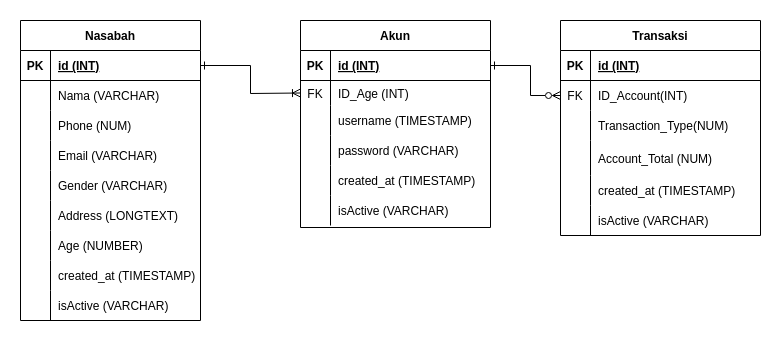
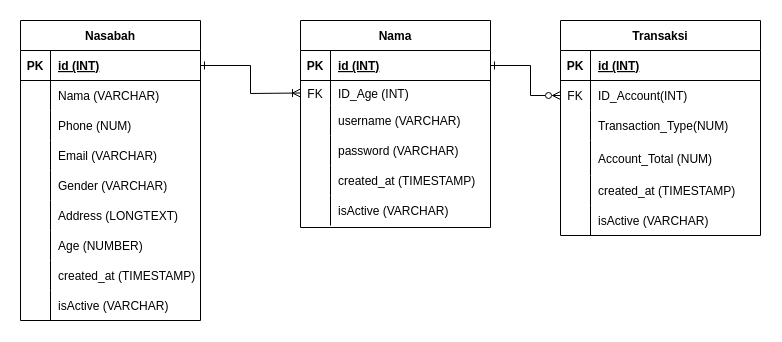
  <mxCell id="0" />
  <mxCell id="1" parent="0" />
  <mxCell id="2" value="Transaksi" style="shape=table;startSize=30;container=1;collapsible=1;childLayout=tableLayout;fixedRows=1;rowLines=0;fontStyle=1;align=center;resizeLast=1;" parent="1" vertex="1"><mxGeometry x="560" y="20" width="200" height="215" as="geometry" /></mxCell>
  <mxCell id="3" value="" style="shape=tableRow;horizontal=0;startSize=0;swimlaneHead=0;swimlaneBody=0;fillColor=none;collapsible=0;dropTarget=0;points=[[0,0.5],[1,0.5]];portConstraint=eastwest;top=0;left=0;right=0;bottom=1;" parent="2" vertex="1"><mxGeometry y="30" width="200" height="30" as="geometry" /></mxCell>
  <mxCell id="4" value="PK" style="shape=partialRectangle;connectable=0;fillColor=none;top=0;left=0;bottom=0;right=0;fontStyle=1;overflow=hidden;" parent="3" vertex="1"><mxGeometry width="30" height="30" as="geometry"><mxRectangle width="30" height="30" as="alternateBounds" /></mxGeometry></mxCell>
  <mxCell id="5" value="id (INT)" style="shape=partialRectangle;connectable=0;fillColor=none;top=0;left=0;bottom=0;right=0;align=left;spacingLeft=6;fontStyle=5;overflow=hidden;" parent="3" vertex="1"><mxGeometry x="30" width="170" height="30" as="geometry"><mxRectangle width="170" height="30" as="alternateBounds" /></mxGeometry></mxCell>
  <mxCell id="6" value="" style="shape=tableRow;horizontal=0;startSize=0;swimlaneHead=0;swimlaneBody=0;fillColor=none;collapsible=0;dropTarget=0;points=[[0,0.5],[1,0.5]];portConstraint=eastwest;top=0;left=0;right=0;bottom=0;" parent="2" vertex="1"><mxGeometry y="60" width="200" height="30" as="geometry" /></mxCell>
  <mxCell id="7" value="FK" style="shape=partialRectangle;connectable=0;fillColor=none;top=0;left=0;bottom=0;right=0;fontStyle=0;overflow=hidden;" parent="6" vertex="1"><mxGeometry width="30" height="30" as="geometry"><mxRectangle width="30" height="30" as="alternateBounds" /></mxGeometry></mxCell>
  <mxCell id="8" value="ID_Account(INT)" style="shape=partialRectangle;connectable=0;fillColor=none;top=0;left=0;bottom=0;right=0;align=left;spacingLeft=6;fontStyle=0;overflow=hidden;" parent="6" vertex="1"><mxGeometry x="30" width="170" height="30" as="geometry"><mxRectangle width="170" height="30" as="alternateBounds" /></mxGeometry></mxCell>
  <mxCell id="9" value="" style="shape=tableRow;horizontal=0;startSize=0;swimlaneHead=0;swimlaneBody=0;fillColor=none;collapsible=0;dropTarget=0;points=[[0,0.5],[1,0.5]];portConstraint=eastwest;top=0;left=0;right=0;bottom=0;" parent="2" vertex="1"><mxGeometry y="90" width="200" height="30" as="geometry" /></mxCell>
  <mxCell id="10" value="" style="shape=partialRectangle;connectable=0;fillColor=none;top=0;left=0;bottom=0;right=0;editable=1;overflow=hidden;" parent="9" vertex="1"><mxGeometry width="30" height="30" as="geometry"><mxRectangle width="30" height="30" as="alternateBounds" /></mxGeometry></mxCell>
  <mxCell id="11" value="Transaction_Type(NUM)" style="shape=partialRectangle;connectable=0;fillColor=none;top=0;left=0;bottom=0;right=0;align=left;spacingLeft=6;overflow=hidden;" parent="9" vertex="1"><mxGeometry x="30" width="170" height="30" as="geometry"><mxRectangle width="170" height="30" as="alternateBounds" /></mxGeometry></mxCell>
  <mxCell id="12" value="" style="shape=tableRow;horizontal=0;startSize=0;swimlaneHead=0;swimlaneBody=0;fillColor=none;collapsible=0;dropTarget=0;points=[[0,0.5],[1,0.5]];portConstraint=eastwest;top=0;left=0;right=0;bottom=0;" parent="2" vertex="1"><mxGeometry y="120" width="200" height="35" as="geometry" /></mxCell>
  <mxCell id="13" value="" style="shape=partialRectangle;connectable=0;fillColor=none;top=0;left=0;bottom=0;right=0;editable=1;overflow=hidden;" parent="12" vertex="1"><mxGeometry width="30" height="35" as="geometry"><mxRectangle width="30" height="35" as="alternateBounds" /></mxGeometry></mxCell>
  <mxCell id="14" value="Account_Total (NUM)" style="shape=partialRectangle;connectable=0;fillColor=none;top=0;left=0;bottom=0;right=0;align=left;spacingLeft=6;overflow=hidden;" parent="12" vertex="1"><mxGeometry x="30" width="170" height="35" as="geometry"><mxRectangle width="170" height="35" as="alternateBounds" /></mxGeometry></mxCell>
  <mxCell id="15" value="" style="shape=tableRow;horizontal=0;startSize=0;swimlaneHead=0;swimlaneBody=0;fillColor=none;collapsible=0;dropTarget=0;points=[[0,0.5],[1,0.5]];portConstraint=eastwest;top=0;left=0;right=0;bottom=0;" parent="2" vertex="1"><mxGeometry y="155" width="200" height="30" as="geometry" /></mxCell>
  <mxCell id="16" value="" style="shape=partialRectangle;connectable=0;fillColor=none;top=0;left=0;bottom=0;right=0;editable=1;overflow=hidden;" parent="15" vertex="1"><mxGeometry width="30" height="30" as="geometry"><mxRectangle width="30" height="30" as="alternateBounds" /></mxGeometry></mxCell>
  <mxCell id="17" value="created_at (TIMESTAMP)" style="shape=partialRectangle;connectable=0;fillColor=none;top=0;left=0;bottom=0;right=0;align=left;spacingLeft=6;overflow=hidden;" parent="15" vertex="1"><mxGeometry x="30" width="170" height="30" as="geometry"><mxRectangle width="170" height="30" as="alternateBounds" /></mxGeometry></mxCell>
  <mxCell id="18" value="" style="shape=tableRow;horizontal=0;startSize=0;swimlaneHead=0;swimlaneBody=0;fillColor=none;collapsible=0;dropTarget=0;points=[[0,0.5],[1,0.5]];portConstraint=eastwest;top=0;left=0;right=0;bottom=0;" parent="2" vertex="1"><mxGeometry y="185" width="200" height="30" as="geometry" /></mxCell>
  <mxCell id="19" value="" style="shape=partialRectangle;connectable=0;fillColor=none;top=0;left=0;bottom=0;right=0;editable=1;overflow=hidden;" parent="18" vertex="1"><mxGeometry width="30" height="30" as="geometry"><mxRectangle width="30" height="30" as="alternateBounds" /></mxGeometry></mxCell>
  <mxCell id="20" value="isActive (VARCHAR)" style="shape=partialRectangle;connectable=0;fillColor=none;top=0;left=0;bottom=0;right=0;align=left;spacingLeft=6;overflow=hidden;" parent="18" vertex="1"><mxGeometry x="30" width="170" height="30" as="geometry"><mxRectangle width="170" height="30" as="alternateBounds" /></mxGeometry></mxCell>
  <mxCell id="21" value="Nasabah" style="shape=table;startSize=30;container=1;collapsible=1;childLayout=tableLayout;fixedRows=1;rowLines=0;fontStyle=1;align=center;resizeLast=1;" parent="1" vertex="1"><mxGeometry x="20" y="20" width="180" height="300" as="geometry" /></mxCell>
  <mxCell id="22" value="" style="shape=tableRow;horizontal=0;startSize=0;swimlaneHead=0;swimlaneBody=0;fillColor=none;collapsible=0;dropTarget=0;points=[[0,0.5],[1,0.5]];portConstraint=eastwest;top=0;left=0;right=0;bottom=1;" parent="21" vertex="1"><mxGeometry y="30" width="180" height="30" as="geometry" /></mxCell>
  <mxCell id="23" value="PK" style="shape=partialRectangle;connectable=0;fillColor=none;top=0;left=0;bottom=0;right=0;fontStyle=1;overflow=hidden;" parent="22" vertex="1"><mxGeometry width="30" height="30" as="geometry"><mxRectangle width="30" height="30" as="alternateBounds" /></mxGeometry></mxCell>
  <mxCell id="24" value="id (INT)" style="shape=partialRectangle;connectable=0;fillColor=none;top=0;left=0;bottom=0;right=0;align=left;spacingLeft=6;fontStyle=5;overflow=hidden;" parent="22" vertex="1"><mxGeometry x="30" width="150" height="30" as="geometry"><mxRectangle width="150" height="30" as="alternateBounds" /></mxGeometry></mxCell>
  <mxCell id="25" value="" style="shape=tableRow;horizontal=0;startSize=0;swimlaneHead=0;swimlaneBody=0;fillColor=none;collapsible=0;dropTarget=0;points=[[0,0.5],[1,0.5]];portConstraint=eastwest;top=0;left=0;right=0;bottom=0;" parent="21" vertex="1"><mxGeometry y="60" width="180" height="30" as="geometry" /></mxCell>
  <mxCell id="26" value="" style="shape=partialRectangle;connectable=0;fillColor=none;top=0;left=0;bottom=0;right=0;editable=1;overflow=hidden;" parent="25" vertex="1"><mxGeometry width="30" height="30" as="geometry"><mxRectangle width="30" height="30" as="alternateBounds" /></mxGeometry></mxCell>
  <mxCell id="27" value="Nama (VARCHAR)" style="shape=partialRectangle;connectable=0;fillColor=none;top=0;left=0;bottom=0;right=0;align=left;spacingLeft=6;overflow=hidden;" parent="25" vertex="1"><mxGeometry x="30" width="150" height="30" as="geometry"><mxRectangle width="150" height="30" as="alternateBounds" /></mxGeometry></mxCell>
  <mxCell id="28" value="" style="shape=tableRow;horizontal=0;startSize=0;swimlaneHead=0;swimlaneBody=0;fillColor=none;collapsible=0;dropTarget=0;points=[[0,0.5],[1,0.5]];portConstraint=eastwest;top=0;left=0;right=0;bottom=0;" parent="21" vertex="1"><mxGeometry y="90" width="180" height="30" as="geometry" /></mxCell>
  <mxCell id="29" value="" style="shape=partialRectangle;connectable=0;fillColor=none;top=0;left=0;bottom=0;right=0;editable=1;overflow=hidden;" parent="28" vertex="1"><mxGeometry width="30" height="30" as="geometry"><mxRectangle width="30" height="30" as="alternateBounds" /></mxGeometry></mxCell>
  <mxCell id="30" value="Phone (NUM)" style="shape=partialRectangle;connectable=0;fillColor=none;top=0;left=0;bottom=0;right=0;align=left;spacingLeft=6;overflow=hidden;" parent="28" vertex="1"><mxGeometry x="30" width="150" height="30" as="geometry"><mxRectangle width="150" height="30" as="alternateBounds" /></mxGeometry></mxCell>
  <mxCell id="31" value="" style="shape=tableRow;horizontal=0;startSize=0;swimlaneHead=0;swimlaneBody=0;fillColor=none;collapsible=0;dropTarget=0;points=[[0,0.5],[1,0.5]];portConstraint=eastwest;top=0;left=0;right=0;bottom=0;" parent="21" vertex="1"><mxGeometry y="120" width="180" height="30" as="geometry" /></mxCell>
  <mxCell id="32" value="" style="shape=partialRectangle;connectable=0;fillColor=none;top=0;left=0;bottom=0;right=0;editable=1;overflow=hidden;" parent="31" vertex="1"><mxGeometry width="30" height="30" as="geometry"><mxRectangle width="30" height="30" as="alternateBounds" /></mxGeometry></mxCell>
  <mxCell id="33" value="Email (VARCHAR)" style="shape=partialRectangle;connectable=0;fillColor=none;top=0;left=0;bottom=0;right=0;align=left;spacingLeft=6;overflow=hidden;" parent="31" vertex="1"><mxGeometry x="30" width="150" height="30" as="geometry"><mxRectangle width="150" height="30" as="alternateBounds" /></mxGeometry></mxCell>
  <mxCell id="34" value="" style="shape=tableRow;horizontal=0;startSize=0;swimlaneHead=0;swimlaneBody=0;fillColor=none;collapsible=0;dropTarget=0;points=[[0,0.5],[1,0.5]];portConstraint=eastwest;top=0;left=0;right=0;bottom=0;" parent="21" vertex="1"><mxGeometry y="150" width="180" height="30" as="geometry" /></mxCell>
  <mxCell id="35" value="" style="shape=partialRectangle;connectable=0;fillColor=none;top=0;left=0;bottom=0;right=0;editable=1;overflow=hidden;" parent="34" vertex="1"><mxGeometry width="30" height="30" as="geometry"><mxRectangle width="30" height="30" as="alternateBounds" /></mxGeometry></mxCell>
  <mxCell id="36" value="Gender (VARCHAR)" style="shape=partialRectangle;connectable=0;fillColor=none;top=0;left=0;bottom=0;right=0;align=left;spacingLeft=6;overflow=hidden;" parent="34" vertex="1"><mxGeometry x="30" width="150" height="30" as="geometry"><mxRectangle width="150" height="30" as="alternateBounds" /></mxGeometry></mxCell>
  <mxCell id="37" value="" style="shape=tableRow;horizontal=0;startSize=0;swimlaneHead=0;swimlaneBody=0;fillColor=none;collapsible=0;dropTarget=0;points=[[0,0.5],[1,0.5]];portConstraint=eastwest;top=0;left=0;right=0;bottom=0;" parent="21" vertex="1"><mxGeometry y="180" width="180" height="30" as="geometry" /></mxCell>
  <mxCell id="38" value="" style="shape=partialRectangle;connectable=0;fillColor=none;top=0;left=0;bottom=0;right=0;editable=1;overflow=hidden;" parent="37" vertex="1"><mxGeometry width="30" height="30" as="geometry"><mxRectangle width="30" height="30" as="alternateBounds" /></mxGeometry></mxCell>
  <mxCell id="39" value="Address (LONGTEXT)" style="shape=partialRectangle;connectable=0;fillColor=none;top=0;left=0;bottom=0;right=0;align=left;spacingLeft=6;overflow=hidden;" parent="37" vertex="1"><mxGeometry x="30" width="150" height="30" as="geometry"><mxRectangle width="150" height="30" as="alternateBounds" /></mxGeometry></mxCell>
  <mxCell id="40" value="" style="shape=tableRow;horizontal=0;startSize=0;swimlaneHead=0;swimlaneBody=0;fillColor=none;collapsible=0;dropTarget=0;points=[[0,0.5],[1,0.5]];portConstraint=eastwest;top=0;left=0;right=0;bottom=0;" parent="21" vertex="1"><mxGeometry y="210" width="180" height="30" as="geometry" /></mxCell>
  <mxCell id="41" value="" style="shape=partialRectangle;connectable=0;fillColor=none;top=0;left=0;bottom=0;right=0;editable=1;overflow=hidden;" parent="40" vertex="1"><mxGeometry width="30" height="30" as="geometry"><mxRectangle width="30" height="30" as="alternateBounds" /></mxGeometry></mxCell>
  <mxCell id="42" value="Age (NUMBER)" style="shape=partialRectangle;connectable=0;fillColor=none;top=0;left=0;bottom=0;right=0;align=left;spacingLeft=6;overflow=hidden;" parent="40" vertex="1"><mxGeometry x="30" width="150" height="30" as="geometry"><mxRectangle width="150" height="30" as="alternateBounds" /></mxGeometry></mxCell>
  <mxCell id="43" value="" style="shape=tableRow;horizontal=0;startSize=0;swimlaneHead=0;swimlaneBody=0;fillColor=none;collapsible=0;dropTarget=0;points=[[0,0.5],[1,0.5]];portConstraint=eastwest;top=0;left=0;right=0;bottom=0;" parent="21" vertex="1"><mxGeometry y="240" width="180" height="30" as="geometry" /></mxCell>
  <mxCell id="44" value="" style="shape=partialRectangle;connectable=0;fillColor=none;top=0;left=0;bottom=0;right=0;editable=1;overflow=hidden;" parent="43" vertex="1"><mxGeometry width="30" height="30" as="geometry"><mxRectangle width="30" height="30" as="alternateBounds" /></mxGeometry></mxCell>
  <mxCell id="45" value="created_at (TIMESTAMP)" style="shape=partialRectangle;connectable=0;fillColor=none;top=0;left=0;bottom=0;right=0;align=left;spacingLeft=6;overflow=hidden;" parent="43" vertex="1"><mxGeometry x="30" width="150" height="30" as="geometry"><mxRectangle width="150" height="30" as="alternateBounds" /></mxGeometry></mxCell>
  <mxCell id="46" value="" style="shape=tableRow;horizontal=0;startSize=0;swimlaneHead=0;swimlaneBody=0;fillColor=none;collapsible=0;dropTarget=0;points=[[0,0.5],[1,0.5]];portConstraint=eastwest;top=0;left=0;right=0;bottom=0;" parent="21" vertex="1"><mxGeometry y="270" width="180" height="30" as="geometry" /></mxCell>
  <mxCell id="47" value="" style="shape=partialRectangle;connectable=0;fillColor=none;top=0;left=0;bottom=0;right=0;editable=1;overflow=hidden;" parent="46" vertex="1"><mxGeometry width="30" height="30" as="geometry"><mxRectangle width="30" height="30" as="alternateBounds" /></mxGeometry></mxCell>
  <mxCell id="48" value="isActive (VARCHAR)" style="shape=partialRectangle;connectable=0;fillColor=none;top=0;left=0;bottom=0;right=0;align=left;spacingLeft=6;overflow=hidden;" parent="46" vertex="1"><mxGeometry x="30" width="150" height="30" as="geometry"><mxRectangle width="150" height="30" as="alternateBounds" /></mxGeometry></mxCell>
- <mxCell id="49" value="Akun" style="shape=table;startSize=30;container=1;collapsible=1;childLayout=tableLayout;fixedRows=1;rowLines=0;fontStyle=1;align=center;resizeLast=1;" parent="1" vertex="1"><mxGeometry x="300" y="20" width="190" height="207" as="geometry" /></mxCell>
+ <mxCell id="49" value="Nama" style="shape=table;startSize=30;container=1;collapsible=1;childLayout=tableLayout;fixedRows=1;rowLines=0;fontStyle=1;align=center;resizeLast=1;" parent="1" vertex="1"><mxGeometry x="300" y="20" width="190" height="207" as="geometry" /></mxCell>
  <mxCell id="50" value="" style="shape=tableRow;horizontal=0;startSize=0;swimlaneHead=0;swimlaneBody=0;fillColor=none;collapsible=0;dropTarget=0;points=[[0,0.5],[1,0.5]];portConstraint=eastwest;top=0;left=0;right=0;bottom=1;" parent="49" vertex="1"><mxGeometry y="30" width="190" height="30" as="geometry" /></mxCell>
  <mxCell id="51" value="PK" style="shape=partialRectangle;connectable=0;fillColor=none;top=0;left=0;bottom=0;right=0;fontStyle=1;overflow=hidden;" parent="50" vertex="1"><mxGeometry width="30" height="30" as="geometry"><mxRectangle width="30" height="30" as="alternateBounds" /></mxGeometry></mxCell>
  <mxCell id="52" value="id (INT)" style="shape=partialRectangle;connectable=0;fillColor=none;top=0;left=0;bottom=0;right=0;align=left;spacingLeft=6;fontStyle=5;overflow=hidden;" parent="50" vertex="1"><mxGeometry x="30" width="160" height="30" as="geometry"><mxRectangle width="160" height="30" as="alternateBounds" /></mxGeometry></mxCell>
  <mxCell id="53" value="" style="shape=tableRow;horizontal=0;startSize=0;swimlaneHead=0;swimlaneBody=0;fillColor=none;collapsible=0;dropTarget=0;points=[[0,0.5],[1,0.5]];portConstraint=eastwest;top=0;left=0;right=0;bottom=0;" parent="49" vertex="1"><mxGeometry y="60" width="190" height="25" as="geometry" /></mxCell>
  <mxCell id="54" value="FK" style="shape=partialRectangle;connectable=0;fillColor=none;top=0;left=0;bottom=0;right=0;fontStyle=0;overflow=hidden;" parent="53" vertex="1"><mxGeometry width="30" height="25" as="geometry"><mxRectangle width="30" height="25" as="alternateBounds" /></mxGeometry></mxCell>
  <mxCell id="55" value="ID_Age (INT)" style="shape=partialRectangle;connectable=0;fillColor=none;top=0;left=0;bottom=0;right=0;align=left;spacingLeft=6;fontStyle=0;overflow=hidden;" parent="53" vertex="1"><mxGeometry x="30" width="160" height="25" as="geometry"><mxRectangle width="160" height="25" as="alternateBounds" /></mxGeometry></mxCell>
  <mxCell id="56" value="" style="shape=tableRow;horizontal=0;startSize=0;swimlaneHead=0;swimlaneBody=0;fillColor=none;collapsible=0;dropTarget=0;points=[[0,0.5],[1,0.5]];portConstraint=eastwest;top=0;left=0;right=0;bottom=0;" parent="49" vertex="1"><mxGeometry y="85" width="190" height="30" as="geometry" /></mxCell>
  <mxCell id="57" value="" style="shape=partialRectangle;connectable=0;fillColor=none;top=0;left=0;bottom=0;right=0;editable=1;overflow=hidden;" parent="56" vertex="1"><mxGeometry width="30" height="30" as="geometry"><mxRectangle width="30" height="30" as="alternateBounds" /></mxGeometry></mxCell>
- <mxCell id="58" value="username (TIMESTAMP)" style="shape=partialRectangle;connectable=0;fillColor=none;top=0;left=0;bottom=0;right=0;align=left;spacingLeft=6;overflow=hidden;" parent="56" vertex="1"><mxGeometry x="30" width="160" height="30" as="geometry"><mxRectangle width="160" height="30" as="alternateBounds" /></mxGeometry></mxCell>
+ <mxCell id="58" value="username (VARCHAR)" style="shape=partialRectangle;connectable=0;fillColor=none;top=0;left=0;bottom=0;right=0;align=left;spacingLeft=6;overflow=hidden;" parent="56" vertex="1"><mxGeometry x="30" width="160" height="30" as="geometry"><mxRectangle width="160" height="30" as="alternateBounds" /></mxGeometry></mxCell>
  <mxCell id="59" value="" style="shape=tableRow;horizontal=0;startSize=0;swimlaneHead=0;swimlaneBody=0;fillColor=none;collapsible=0;dropTarget=0;points=[[0,0.5],[1,0.5]];portConstraint=eastwest;top=0;left=0;right=0;bottom=0;" parent="49" vertex="1"><mxGeometry y="115" width="190" height="30" as="geometry" /></mxCell>
  <mxCell id="60" value="" style="shape=partialRectangle;connectable=0;fillColor=none;top=0;left=0;bottom=0;right=0;editable=1;overflow=hidden;" parent="59" vertex="1"><mxGeometry width="30" height="30" as="geometry"><mxRectangle width="30" height="30" as="alternateBounds" /></mxGeometry></mxCell>
  <mxCell id="61" value="password (VARCHAR)" style="shape=partialRectangle;connectable=0;fillColor=none;top=0;left=0;bottom=0;right=0;align=left;spacingLeft=6;overflow=hidden;" parent="59" vertex="1"><mxGeometry x="30" width="160" height="30" as="geometry"><mxRectangle width="160" height="30" as="alternateBounds" /></mxGeometry></mxCell>
  <mxCell id="62" value="" style="shape=tableRow;horizontal=0;startSize=0;swimlaneHead=0;swimlaneBody=0;fillColor=none;collapsible=0;dropTarget=0;points=[[0,0.5],[1,0.5]];portConstraint=eastwest;top=0;left=0;right=0;bottom=0;" parent="49" vertex="1"><mxGeometry y="145" width="190" height="30" as="geometry" /></mxCell>
  <mxCell id="63" value="" style="shape=partialRectangle;connectable=0;fillColor=none;top=0;left=0;bottom=0;right=0;editable=1;overflow=hidden;" parent="62" vertex="1"><mxGeometry width="30" height="30" as="geometry"><mxRectangle width="30" height="30" as="alternateBounds" /></mxGeometry></mxCell>
  <mxCell id="64" value="created_at (TIMESTAMP)" style="shape=partialRectangle;connectable=0;fillColor=none;top=0;left=0;bottom=0;right=0;align=left;spacingLeft=6;overflow=hidden;" parent="62" vertex="1"><mxGeometry x="30" width="160" height="30" as="geometry"><mxRectangle width="160" height="30" as="alternateBounds" /></mxGeometry></mxCell>
  <mxCell id="65" value="" style="shape=tableRow;horizontal=0;startSize=0;swimlaneHead=0;swimlaneBody=0;fillColor=none;collapsible=0;dropTarget=0;points=[[0,0.5],[1,0.5]];portConstraint=eastwest;top=0;left=0;right=0;bottom=0;" parent="49" vertex="1"><mxGeometry y="175" width="190" height="30" as="geometry" /></mxCell>
  <mxCell id="66" value="" style="shape=partialRectangle;connectable=0;fillColor=none;top=0;left=0;bottom=0;right=0;editable=1;overflow=hidden;" parent="65" vertex="1"><mxGeometry width="30" height="30" as="geometry"><mxRectangle width="30" height="30" as="alternateBounds" /></mxGeometry></mxCell>
  <mxCell id="67" value="isActive (VARCHAR)" style="shape=partialRectangle;connectable=0;fillColor=none;top=0;left=0;bottom=0;right=0;align=left;spacingLeft=6;overflow=hidden;" parent="65" vertex="1"><mxGeometry x="30" width="160" height="30" as="geometry"><mxRectangle width="160" height="30" as="alternateBounds" /></mxGeometry></mxCell>
  <mxCell id="68" value="" style="endArrow=ERoneToMany;html=1;rounded=0;hachureGap=4;fontFamily=Architects Daughter;fontSource=https%3A%2F%2Ffonts.googleapis.com%2Fcss%3Ffamily%3DArchitects%2BDaughter;fontSize=16;shadow=0;startArrow=ERone;startFill=0;endFill=0;exitX=1;exitY=0.5;exitDx=0;exitDy=0;entryX=0;entryY=0.5;entryDx=0;entryDy=0;" parent="1" source="22" target="53" edge="1"><mxGeometry width="50" height="50" relative="1" as="geometry"><mxPoint x="90" y="305" as="sourcePoint" /><mxPoint x="140" y="255" as="targetPoint" /><Array as="points"><mxPoint x="250" y="65" /><mxPoint x="250" y="93" /></Array></mxGeometry></mxCell>
  <mxCell id="69" value="" style="endArrow=ERzeroToMany;html=1;rounded=0;hachureGap=4;fontFamily=Architects Daughter;fontSource=https%3A%2F%2Ffonts.googleapis.com%2Fcss%3Ffamily%3DArchitects%2BDaughter;fontSize=16;shadow=0;startArrow=ERone;startFill=0;endFill=0;exitX=1;exitY=0.5;exitDx=0;exitDy=0;entryX=0;entryY=0.5;entryDx=0;entryDy=0;" parent="1" source="50" target="6" edge="1"><mxGeometry width="50" height="50" relative="1" as="geometry"><mxPoint x="490" y="125" as="sourcePoint" /><mxPoint x="590" y="153" as="targetPoint" /><Array as="points"><mxPoint x="530" y="65" /><mxPoint x="530" y="95" /></Array></mxGeometry></mxCell>
